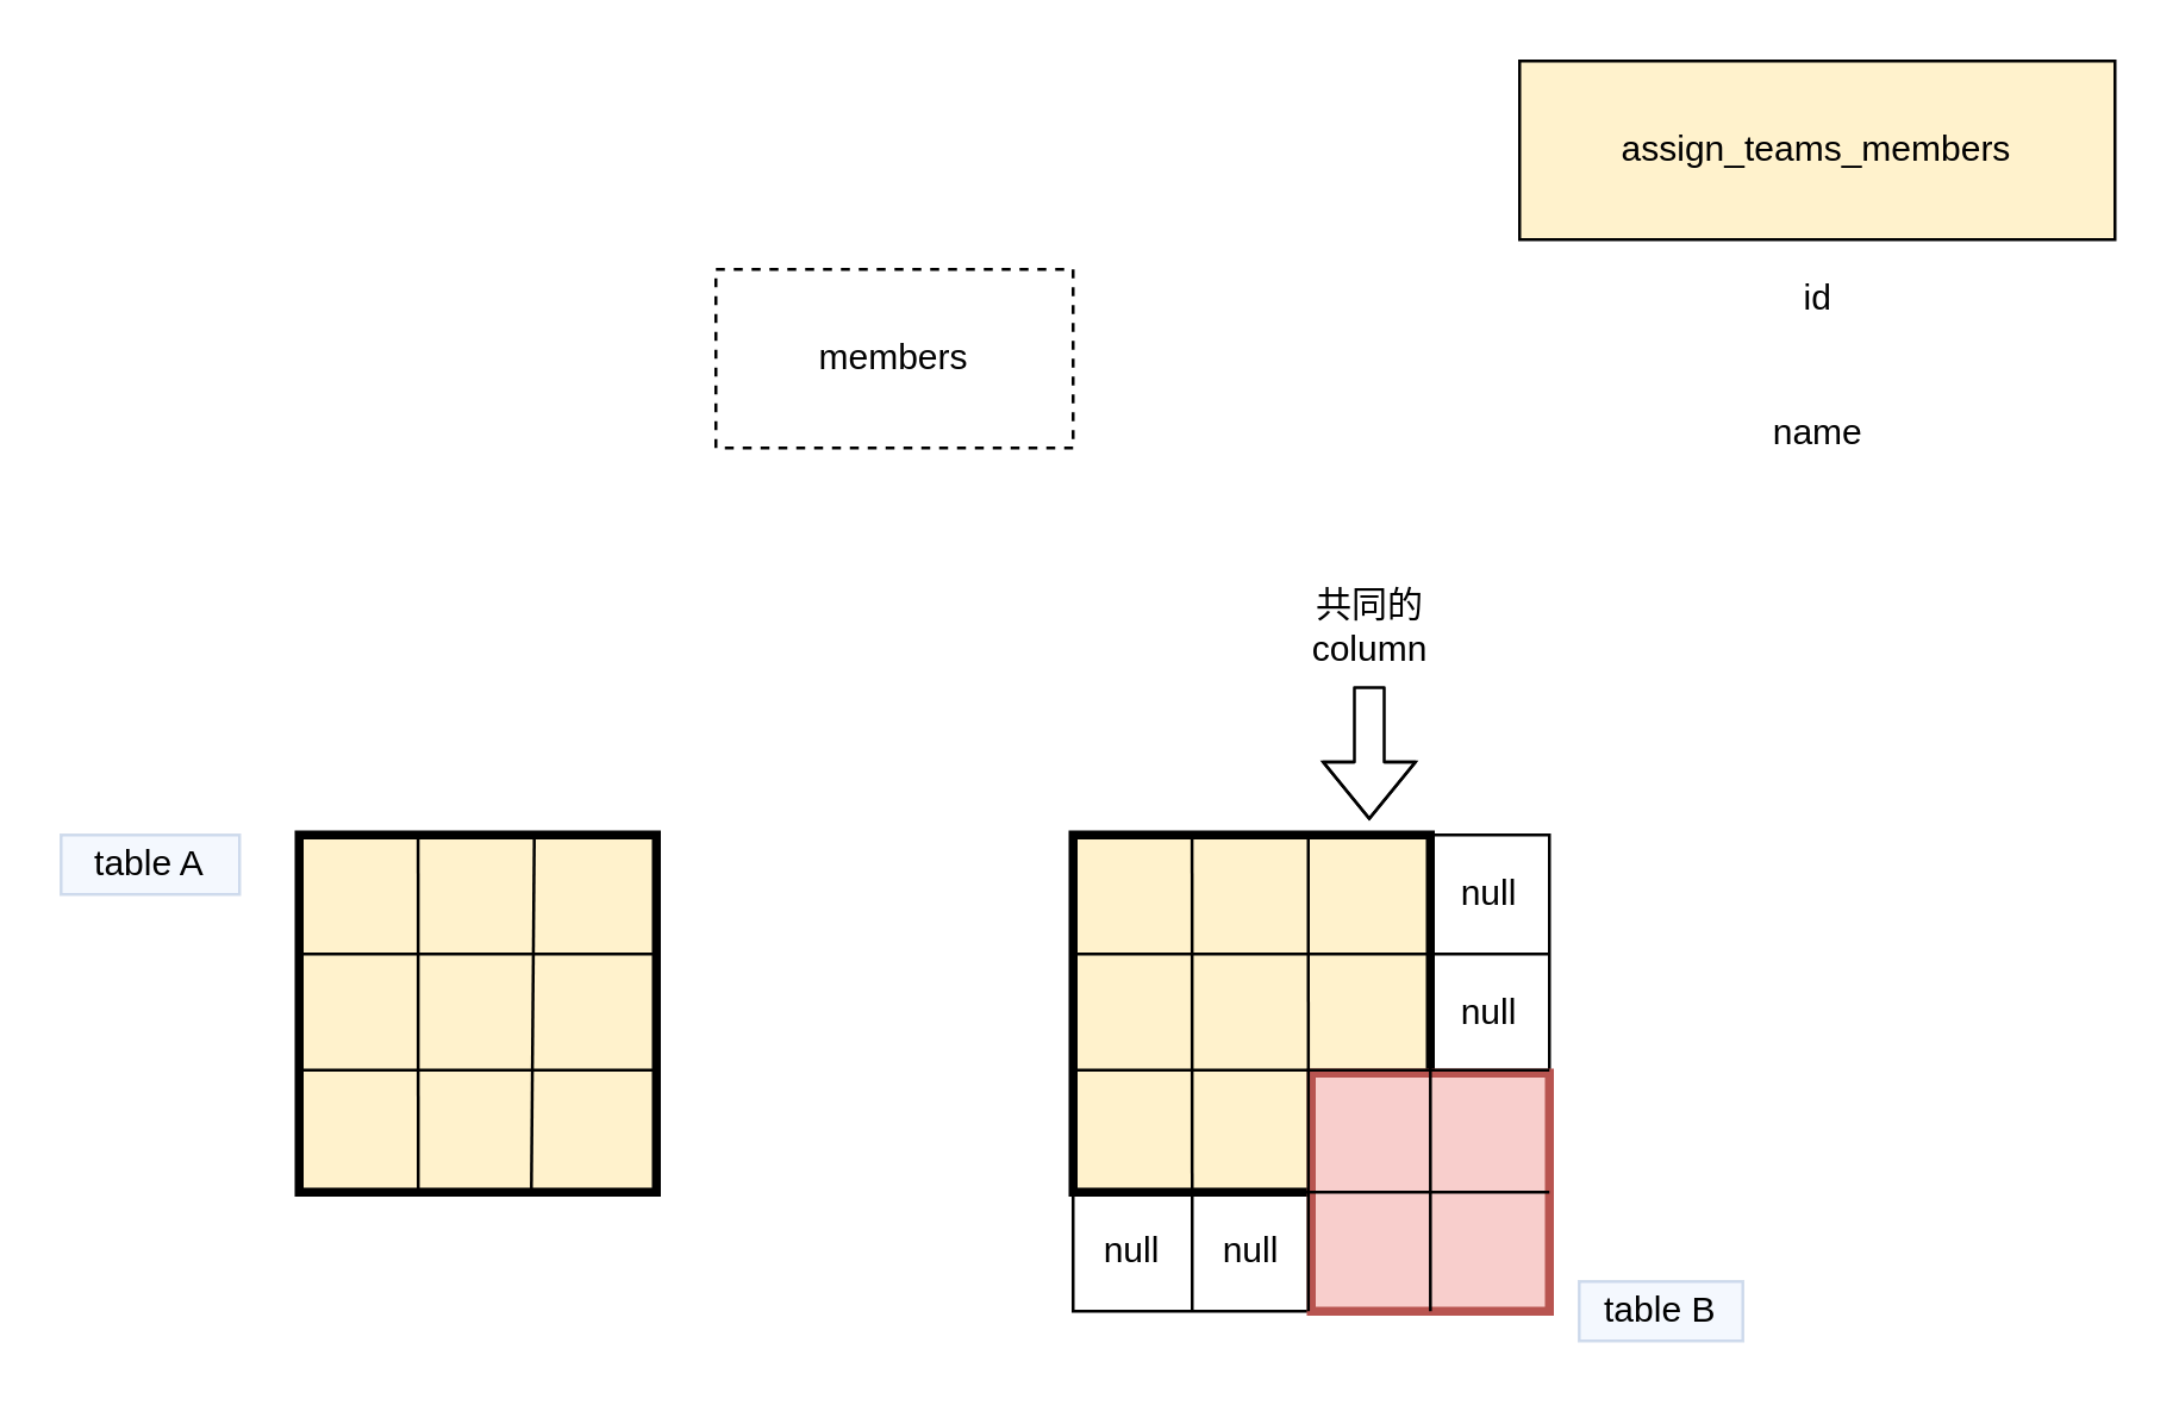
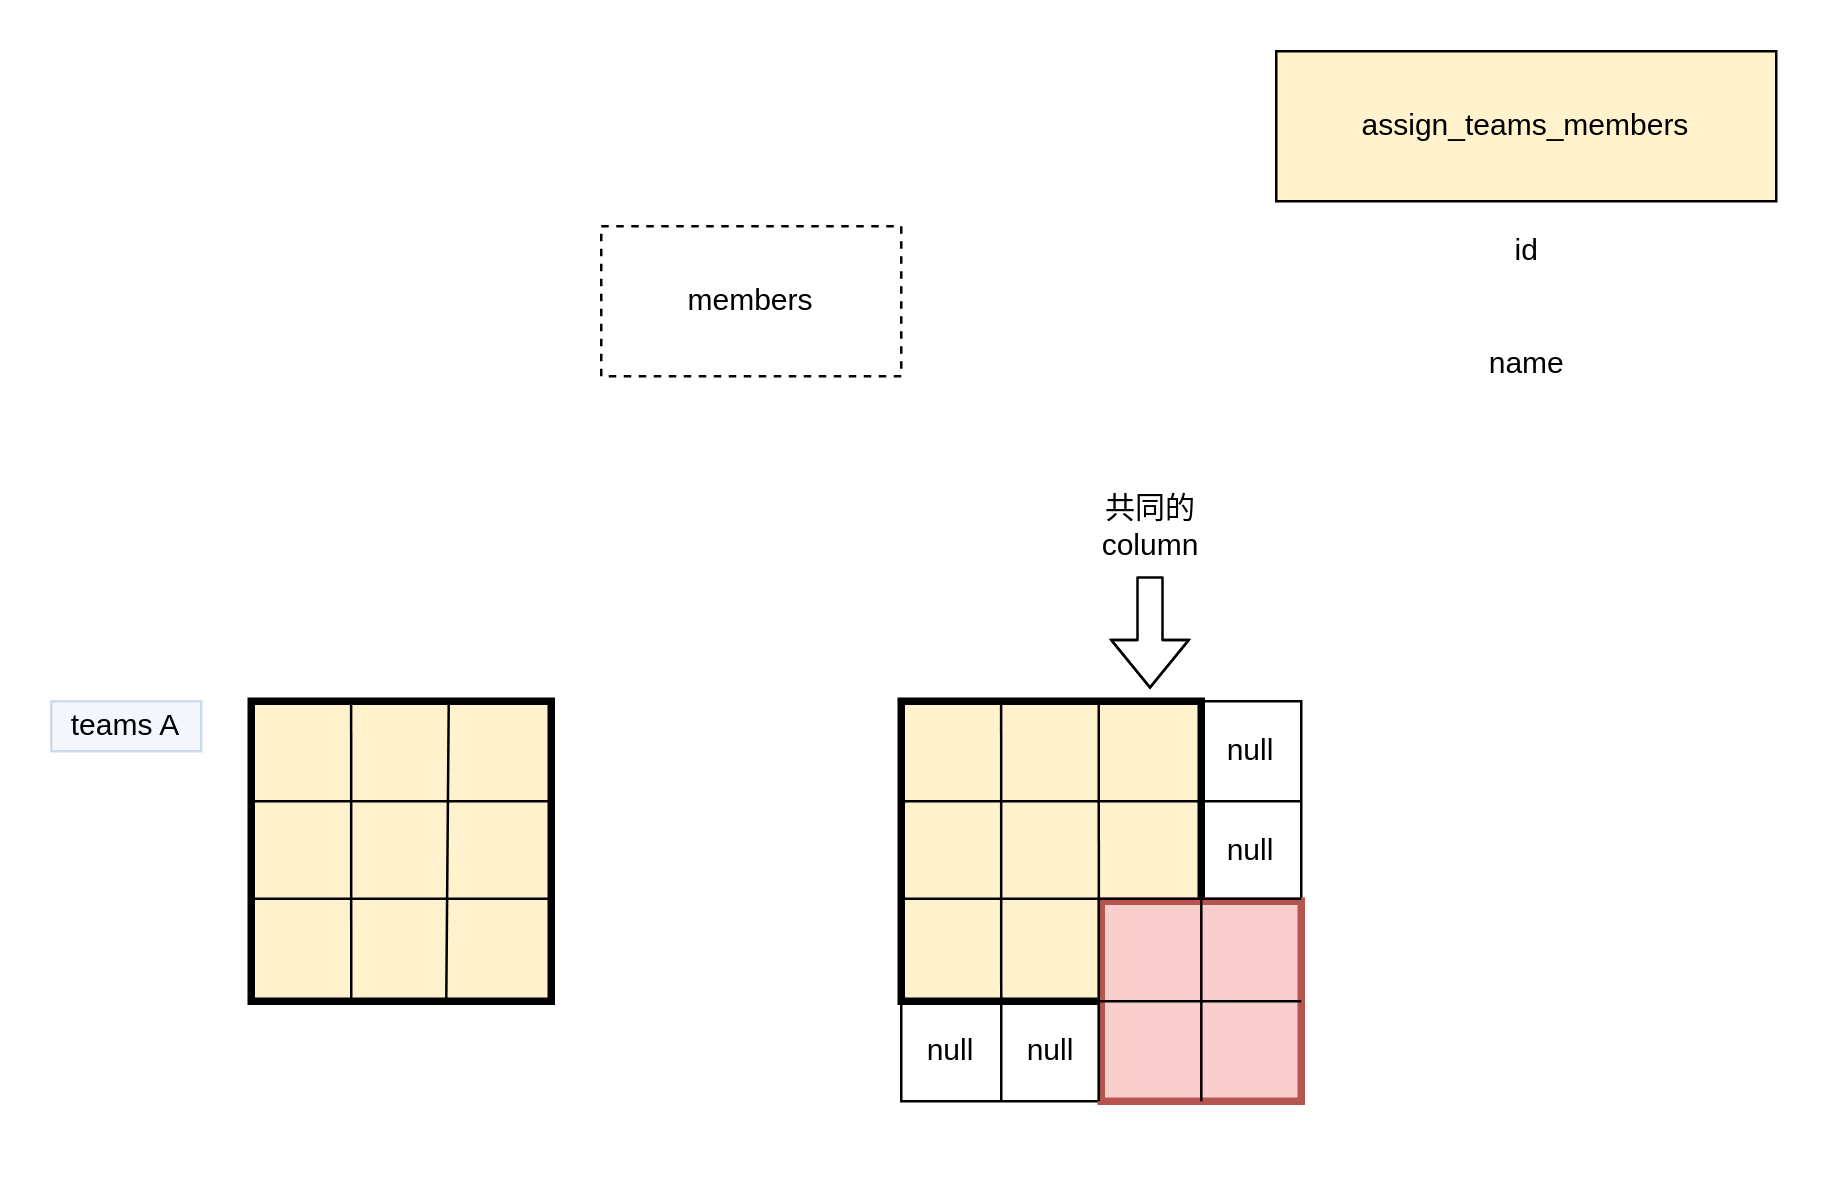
  <mxCell id="0" />
  <mxCell id="1" parent="0" />
  <mxCell id="2" value="members" style="rounded=0;whiteSpace=wrap;html=1;dashed=1;" parent="1" vertex="1"><mxGeometry x="240" y="90" width="120" height="60" as="geometry" /></mxCell>
  <mxCell id="3" value="assign_teams_members" style="rounded=0;whiteSpace=wrap;html=1;fillColor=#fff2cc;" parent="1" vertex="1"><mxGeometry x="510" y="20" width="200" height="60" as="geometry" /></mxCell>
  <mxCell id="4" value="id" style="text;html=1;align=center;verticalAlign=middle;resizable=0;points=[];autosize=1;" parent="1" vertex="1"><mxGeometry x="600" y="90" width="20" height="20" as="geometry" /></mxCell>
  <mxCell id="5" value="name" style="text;html=1;align=center;verticalAlign=middle;resizable=0;points=[];autosize=1;" parent="1" vertex="1"><mxGeometry x="585" y="135" width="50" height="20" as="geometry" /></mxCell>
  <mxCell id="6" value="" style="whiteSpace=wrap;html=1;aspect=fixed;" parent="1" vertex="1"><mxGeometry x="360" y="280" width="160" height="160" as="geometry" /></mxCell>
  <mxCell id="7" value="" style="rounded=0;whiteSpace=wrap;html=1;fillColor=#fff2cc;strokeColor=#000000;strokeWidth=3;" parent="1" vertex="1"><mxGeometry x="360" y="280" width="120" height="120" as="geometry" /></mxCell>
  <mxCell id="8" value="" style="whiteSpace=wrap;html=1;aspect=fixed;fillColor=#f8cecc;strokeColor=#b85450;strokeWidth=3;" parent="1" vertex="1"><mxGeometry x="440" y="360" width="80" height="80" as="geometry" /></mxCell>
  <mxCell id="9" value="" style="endArrow=none;html=1;exitX=0.25;exitY=1;exitDx=0;exitDy=0;entryX=0.333;entryY=0;entryDx=0;entryDy=0;entryPerimeter=0;" parent="1" source="6" target="7" edge="1"><mxGeometry width="50" height="50" relative="1" as="geometry"><mxPoint x="350" y="250" as="sourcePoint" /><mxPoint x="430" y="210" as="targetPoint" /></mxGeometry></mxCell>
  <mxCell id="10" value="" style="endArrow=none;html=1;exitX=0.25;exitY=1;exitDx=0;exitDy=0;entryX=0.333;entryY=0;entryDx=0;entryDy=0;entryPerimeter=0;" parent="1" edge="1"><mxGeometry width="50" height="50" relative="1" as="geometry"><mxPoint x="439.04" y="440" as="sourcePoint" /><mxPoint x="439" y="280" as="targetPoint" /></mxGeometry></mxCell>
  <mxCell id="11" value="" style="endArrow=none;html=1;exitX=0.25;exitY=1;exitDx=0;exitDy=0;entryX=0.333;entryY=0;entryDx=0;entryDy=0;entryPerimeter=0;" parent="1" edge="1"><mxGeometry width="50" height="50" relative="1" as="geometry"><mxPoint x="480.04" y="440" as="sourcePoint" /><mxPoint x="480" y="280" as="targetPoint" /></mxGeometry></mxCell>
  <mxCell id="12" value="" style="endArrow=none;html=1;exitX=1;exitY=0.5;exitDx=0;exitDy=0;entryX=0;entryY=1;entryDx=0;entryDy=0;" parent="1" source="8" target="7" edge="1"><mxGeometry width="50" height="50" relative="1" as="geometry"><mxPoint x="500.04" y="440" as="sourcePoint" /><mxPoint x="500" y="280" as="targetPoint" /></mxGeometry></mxCell>
  <mxCell id="13" value="" style="endArrow=none;html=1;exitX=1;exitY=0.5;exitDx=0;exitDy=0;entryX=0;entryY=1;entryDx=0;entryDy=0;" parent="1" edge="1"><mxGeometry width="50" height="50" relative="1" as="geometry"><mxPoint x="520" y="359" as="sourcePoint" /><mxPoint x="360" y="359" as="targetPoint" /></mxGeometry></mxCell>
  <mxCell id="14" value="" style="endArrow=none;html=1;exitX=1;exitY=0.5;exitDx=0;exitDy=0;entryX=0;entryY=1;entryDx=0;entryDy=0;" parent="1" edge="1"><mxGeometry width="50" height="50" relative="1" as="geometry"><mxPoint x="520" y="320" as="sourcePoint" /><mxPoint x="360" y="320" as="targetPoint" /></mxGeometry></mxCell>
- <mxCell id="15" value="table A" style="text;html=1;strokeColor=#6c8ebf;fillColor=#dae8fc;align=center;verticalAlign=middle;whiteSpace=wrap;rounded=0;opacity=30;" parent="1" vertex="1"><mxGeometry x="20" y="280" width="60" height="20" as="geometry" /></mxCell>
- <mxCell id="16" value="table B" style="text;html=1;strokeColor=#6c8ebf;fillColor=#dae8fc;align=center;verticalAlign=middle;whiteSpace=wrap;rounded=0;opacity=30;" parent="1" vertex="1"><mxGeometry x="530" y="430" width="55" height="20" as="geometry" /></mxCell>
+ <mxCell id="15" value="teams A" style="text;html=1;strokeColor=#6c8ebf;fillColor=#dae8fc;align=center;verticalAlign=middle;whiteSpace=wrap;rounded=0;opacity=30;" parent="1" vertex="1"><mxGeometry x="20" y="280" width="60" height="20" as="geometry" /></mxCell>
  <mxCell id="17" value="共同的column" style="text;html=1;strokeColor=none;fillColor=none;align=center;verticalAlign=middle;whiteSpace=wrap;rounded=0;opacity=30;" parent="1" vertex="1"><mxGeometry x="430" y="200" width="60" height="20" as="geometry" /></mxCell>
  <mxCell id="18" value="" style="shape=flexArrow;endArrow=classic;html=1;entryX=1;entryY=0.25;entryDx=0;entryDy=0;" parent="1" edge="1"><mxGeometry width="50" height="50" relative="1" as="geometry"><mxPoint x="459.5" y="230" as="sourcePoint" /><mxPoint x="459.5" y="275" as="targetPoint" /><Array as="points"><mxPoint x="459.5" y="240" /></Array></mxGeometry></mxCell>
  <mxCell id="19" value="null" style="text;html=1;strokeColor=none;fillColor=none;align=center;verticalAlign=middle;whiteSpace=wrap;rounded=0;opacity=30;" parent="1" vertex="1"><mxGeometry x="470" y="290" width="60" height="20" as="geometry" /></mxCell>
  <mxCell id="20" value="null" style="text;html=1;strokeColor=none;fillColor=none;align=center;verticalAlign=middle;whiteSpace=wrap;rounded=0;opacity=30;" parent="1" vertex="1"><mxGeometry x="470" y="330" width="60" height="20" as="geometry" /></mxCell>
  <mxCell id="21" value="null" style="text;html=1;strokeColor=none;fillColor=none;align=center;verticalAlign=middle;whiteSpace=wrap;rounded=0;opacity=30;" parent="1" vertex="1"><mxGeometry x="390" y="410" width="60" height="20" as="geometry" /></mxCell>
  <mxCell id="22" value="null" style="text;html=1;strokeColor=none;fillColor=none;align=center;verticalAlign=middle;whiteSpace=wrap;rounded=0;opacity=30;" parent="1" vertex="1"><mxGeometry x="350" y="410" width="60" height="20" as="geometry" /></mxCell>
  <mxCell id="23" value="" style="rounded=0;whiteSpace=wrap;html=1;fillColor=#fff2cc;strokeColor=#000000;strokeWidth=3;" parent="1" vertex="1"><mxGeometry x="100" y="280" width="120" height="120" as="geometry" /></mxCell>
  <mxCell id="24" value="" style="endArrow=none;html=1;entryX=0;entryY=1;entryDx=0;entryDy=0;" parent="1" edge="1"><mxGeometry width="50" height="50" relative="1" as="geometry"><mxPoint x="220" y="320" as="sourcePoint" /><mxPoint x="100" y="320" as="targetPoint" /></mxGeometry></mxCell>
  <mxCell id="25" value="" style="endArrow=none;html=1;entryX=0.333;entryY=0;entryDx=0;entryDy=0;entryPerimeter=0;" parent="1" edge="1"><mxGeometry width="50" height="50" relative="1" as="geometry"><mxPoint x="140" y="400" as="sourcePoint" /><mxPoint x="139.96" y="280" as="targetPoint" /></mxGeometry></mxCell>
  <mxCell id="26" value="" style="endArrow=none;html=1;entryX=0.333;entryY=0;entryDx=0;entryDy=0;entryPerimeter=0;exitX=0.65;exitY=1.008;exitDx=0;exitDy=0;exitPerimeter=0;" parent="1" source="23" edge="1"><mxGeometry width="50" height="50" relative="1" as="geometry"><mxPoint x="179" y="390" as="sourcePoint" /><mxPoint x="179" y="280" as="targetPoint" /></mxGeometry></mxCell>
  <mxCell id="27" value="" style="endArrow=none;html=1;entryX=0;entryY=1;entryDx=0;entryDy=0;" parent="1" edge="1"><mxGeometry width="50" height="50" relative="1" as="geometry"><mxPoint x="220" y="359" as="sourcePoint" /><mxPoint x="100" y="359" as="targetPoint" /></mxGeometry></mxCell>
